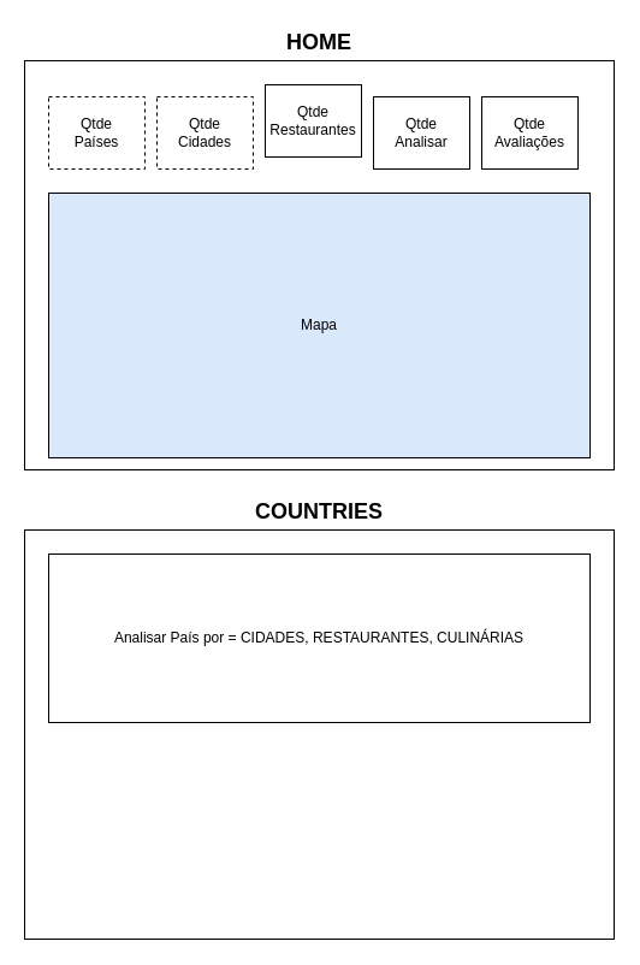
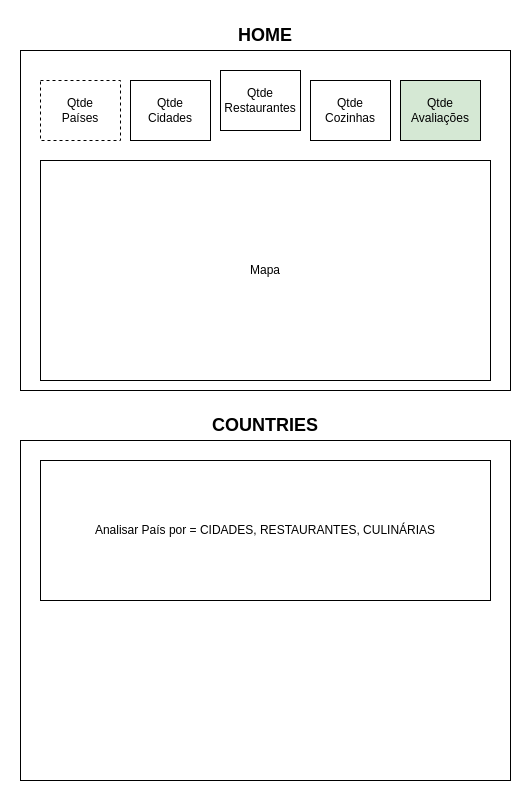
  <mxCell id="0" />
  <mxCell id="1" parent="0" />
  <mxCell id="2" value="" style="group" vertex="1" connectable="0" parent="1"><mxGeometry x="20" y="20" width="490" height="370" as="geometry" /></mxCell>
  <mxCell id="3" value="&lt;b&gt;&lt;font style=&quot;font-size: 18px;&quot;&gt;HOME&lt;/font&gt;&lt;/b&gt;" style="text;html=1;strokeColor=none;fillColor=none;align=center;verticalAlign=middle;whiteSpace=wrap;rounded=0;" parent="2" vertex="1"><mxGeometry width="490" height="30" as="geometry" /></mxCell>
  <mxCell id="4" value="" style="rounded=0;whiteSpace=wrap;html=1;" parent="2" vertex="1"><mxGeometry y="30" width="490" height="340" as="geometry" /></mxCell>
  <mxCell id="5" value="Qtde&lt;br&gt;Países" style="rounded=0;whiteSpace=wrap;html=1;dashed=1;" parent="1" vertex="1"><mxGeometry x="40" y="80" width="80" height="60" as="geometry" /></mxCell>
- <mxCell id="6" value="Mapa" style="rounded=0;whiteSpace=wrap;html=1;fillColor=#dae8fc;" parent="1" vertex="1"><mxGeometry x="40" y="160" width="450" height="220" as="geometry" /></mxCell>
- <mxCell id="7" value="Qtde&lt;br&gt;Cidades" style="rounded=0;whiteSpace=wrap;html=1;dashed=1;" parent="1" vertex="1"><mxGeometry x="130" y="80" width="80" height="60" as="geometry" /></mxCell>
+ <mxCell id="6" value="Mapa" style="rounded=0;whiteSpace=wrap;html=1;" parent="1" vertex="1"><mxGeometry x="40" y="160" width="450" height="220" as="geometry" /></mxCell>
+ <mxCell id="7" value="Qtde&lt;br&gt;Cidades" style="rounded=0;whiteSpace=wrap;html=1;" parent="1" vertex="1"><mxGeometry x="130" y="80" width="80" height="60" as="geometry" /></mxCell>
  <mxCell id="8" value="Qtde&lt;br&gt;Restaurantes" style="rounded=0;whiteSpace=wrap;html=1;" parent="1" vertex="1"><mxGeometry x="220" y="70" width="80" height="60" as="geometry" /></mxCell>
- <mxCell id="9" value="Qtde&lt;br&gt;Analisar" style="rounded=0;whiteSpace=wrap;html=1;" parent="1" vertex="1"><mxGeometry x="310" y="80" width="80" height="60" as="geometry" /></mxCell>
- <mxCell id="10" value="Qtde&lt;br&gt;Avaliações" style="rounded=0;whiteSpace=wrap;html=1;" parent="1" vertex="1"><mxGeometry x="400" y="80" width="80" height="60" as="geometry" /></mxCell>
+ <mxCell id="9" value="Qtde&lt;br&gt;Cozinhas" style="rounded=0;whiteSpace=wrap;html=1;" parent="1" vertex="1"><mxGeometry x="310" y="80" width="80" height="60" as="geometry" /></mxCell>
+ <mxCell id="10" value="Qtde&lt;br&gt;Avaliações" style="rounded=0;whiteSpace=wrap;html=1;fillColor=#d5e8d4;" parent="1" vertex="1"><mxGeometry x="400" y="80" width="80" height="60" as="geometry" /></mxCell>
  <mxCell id="11" value="" style="group" vertex="1" connectable="0" parent="1"><mxGeometry x="20" y="410" width="490" height="370" as="geometry" /></mxCell>
  <mxCell id="12" value="&lt;b&gt;&lt;font style=&quot;font-size: 18px;&quot;&gt;COUNTRIES&lt;/font&gt;&lt;/b&gt;" style="text;html=1;strokeColor=none;fillColor=none;align=center;verticalAlign=middle;whiteSpace=wrap;rounded=0;" vertex="1" parent="11"><mxGeometry width="490" height="30" as="geometry" /></mxCell>
  <mxCell id="13" value="" style="rounded=0;whiteSpace=wrap;html=1;" vertex="1" parent="11"><mxGeometry y="30" width="490" height="340" as="geometry" /></mxCell>
  <mxCell id="14" value="Analisar País por = CIDADES, RESTAURANTES, CULINÁRIAS" style="rounded=0;whiteSpace=wrap;html=1;" vertex="1" parent="11"><mxGeometry x="20" y="50" width="450" height="140" as="geometry" /></mxCell>
